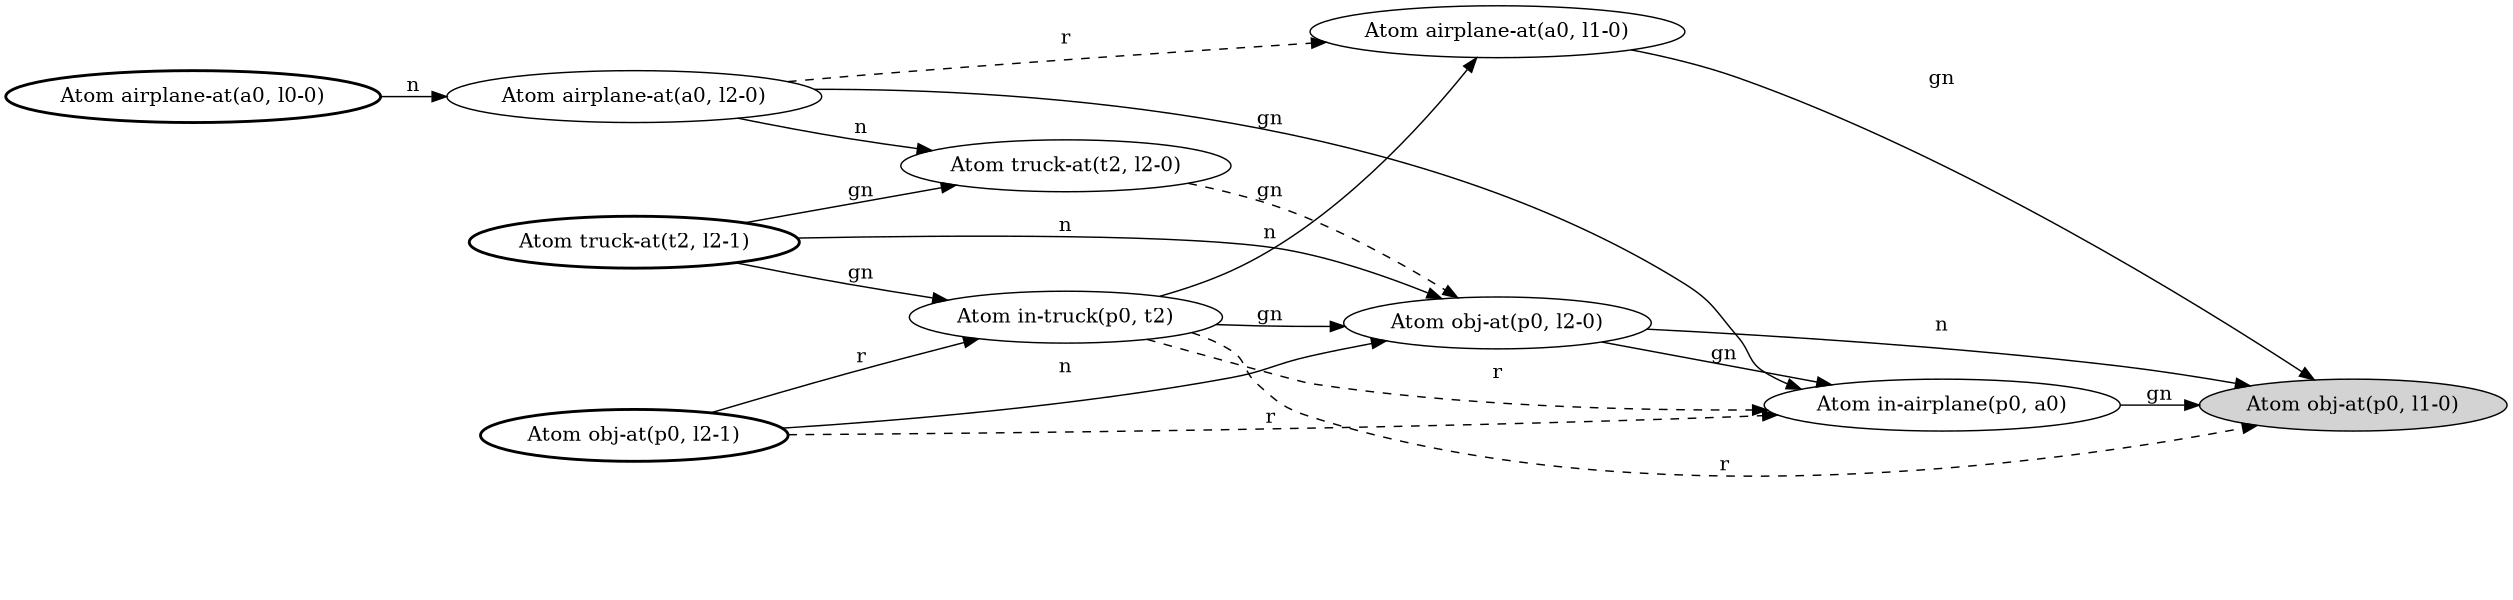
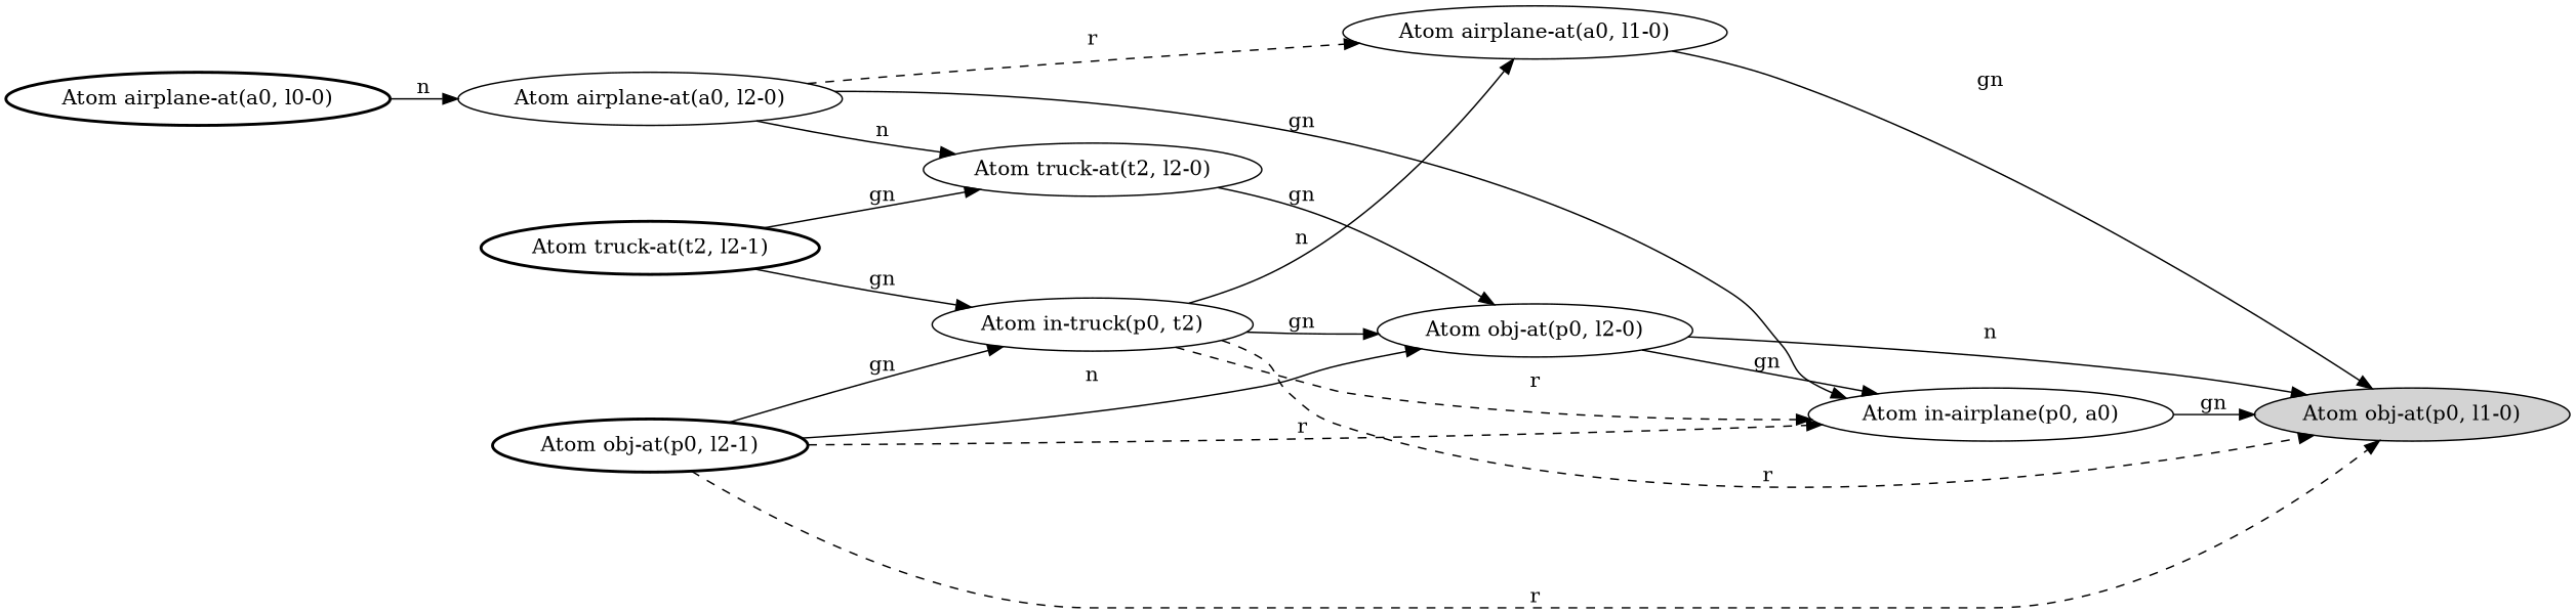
  digraph {
    rankdir=LR
    n1 [label="Atom obj-at(p0, l1-0)" style=filled]
    n2 [label="Atom truck-at(t2, l2-0)"]
    n3 [label="Atom obj-at(p0, l2-0)"]
    n4 [label="Atom in-airplane(p0, a0)"]
    n5 [label="Atom truck-at(t2, l2-1)" style=bold]
    n6 [label="Atom in-truck(p0, t2)"]
    n7 [label="Atom airplane-at(a0, l1-0)"]
    n8 [label="Atom airplane-at(a0, l0-0)" style=bold]
    n9 [label="Atom airplane-at(a0, l2-0)"]
    n10 [label="Atom obj-at(p0, l2-1)" style=bold]
-   n2 -> n3 [label=gn style=dashed]
+   n2 -> n3 [label=gn]
    n3 -> n1 [label=n]
    n3 -> n4 [label=gn]
    n4 -> n1 [label=gn]
    n5 -> n2 [label=gn]
-   n5 -> n3 [label=n]
    n5 -> n6 [label=gn]
    n6 -> n1 [label=r style=dashed]
    n6 -> n3 [label=gn]
    n6 -> n4 [label=r style=dashed]
    n6 -> n7 [label=n]
    n7 -> n1 [label=gn]
    n8 -> n9 [label=n]
    n9 -> n2 [label=n]
    n9 -> n4 [label=gn]
    n9 -> n7 [label=r style=dashed]
+   n10 -> n1 [label=r style=dashed]
    n10 -> n3 [label=n]
    n10 -> n4 [label=r style=dashed]
-   n10 -> n6 [label=r]
+   n10 -> n6 [label=gn]
  }
